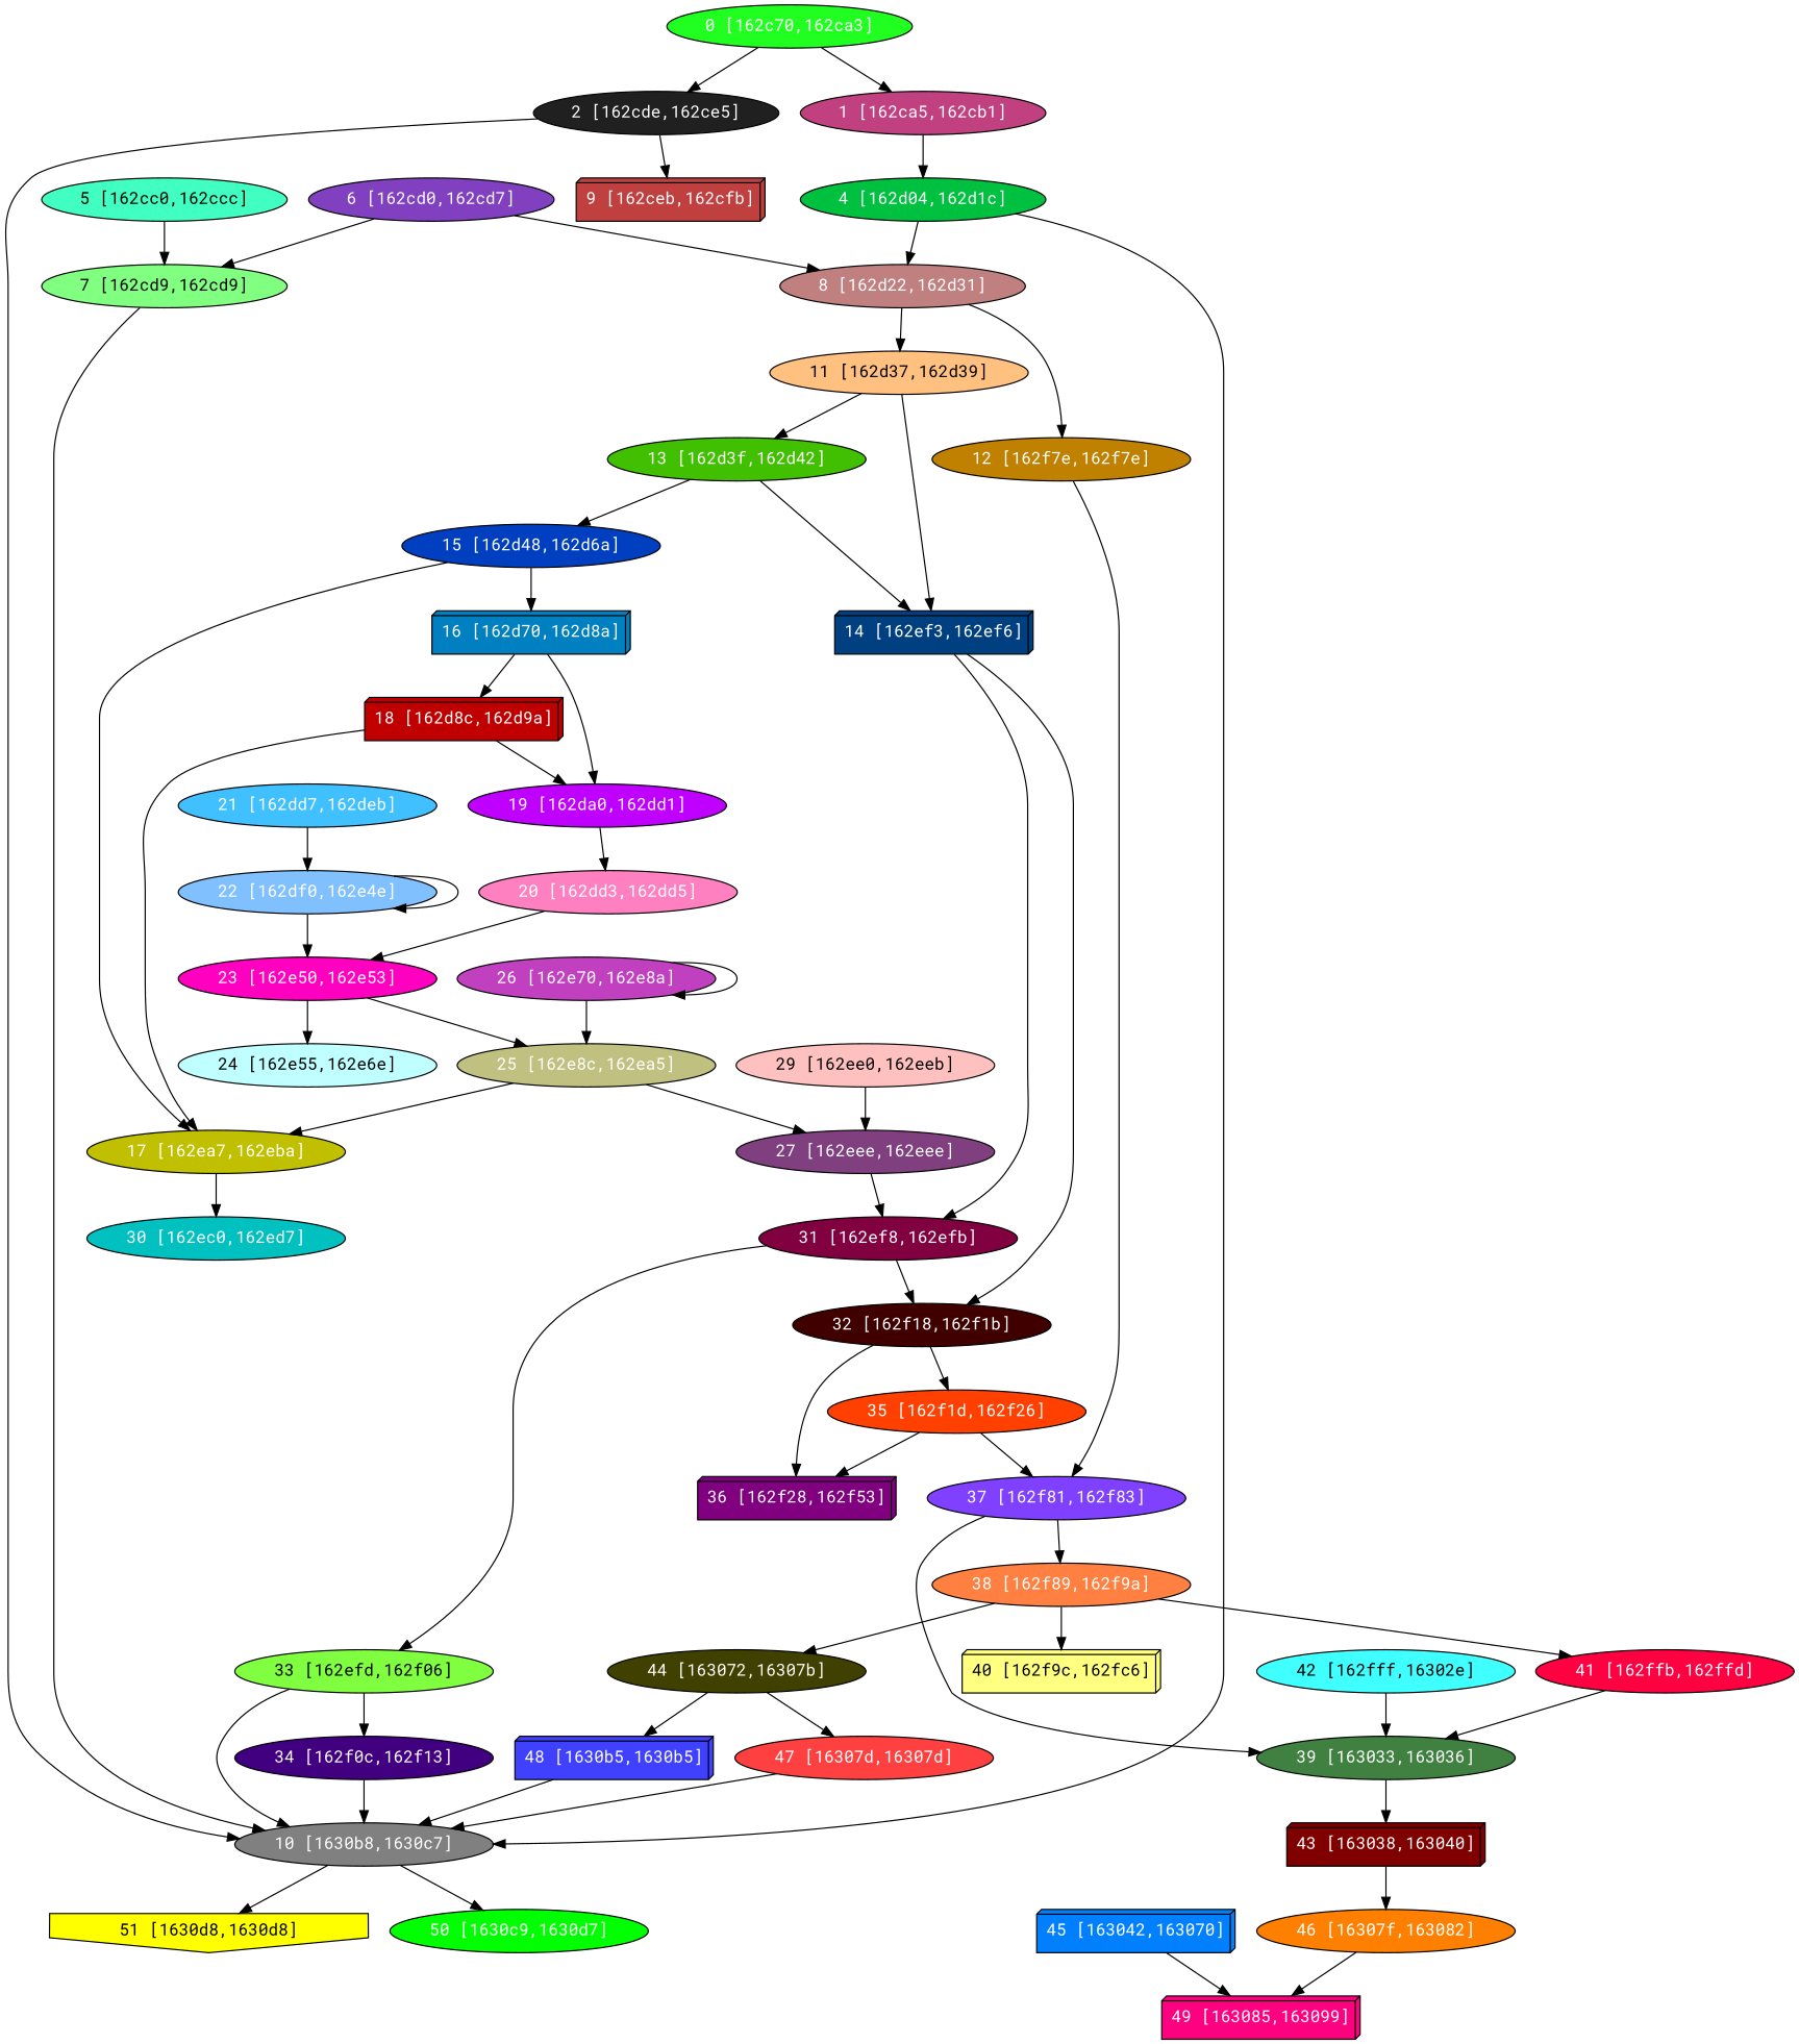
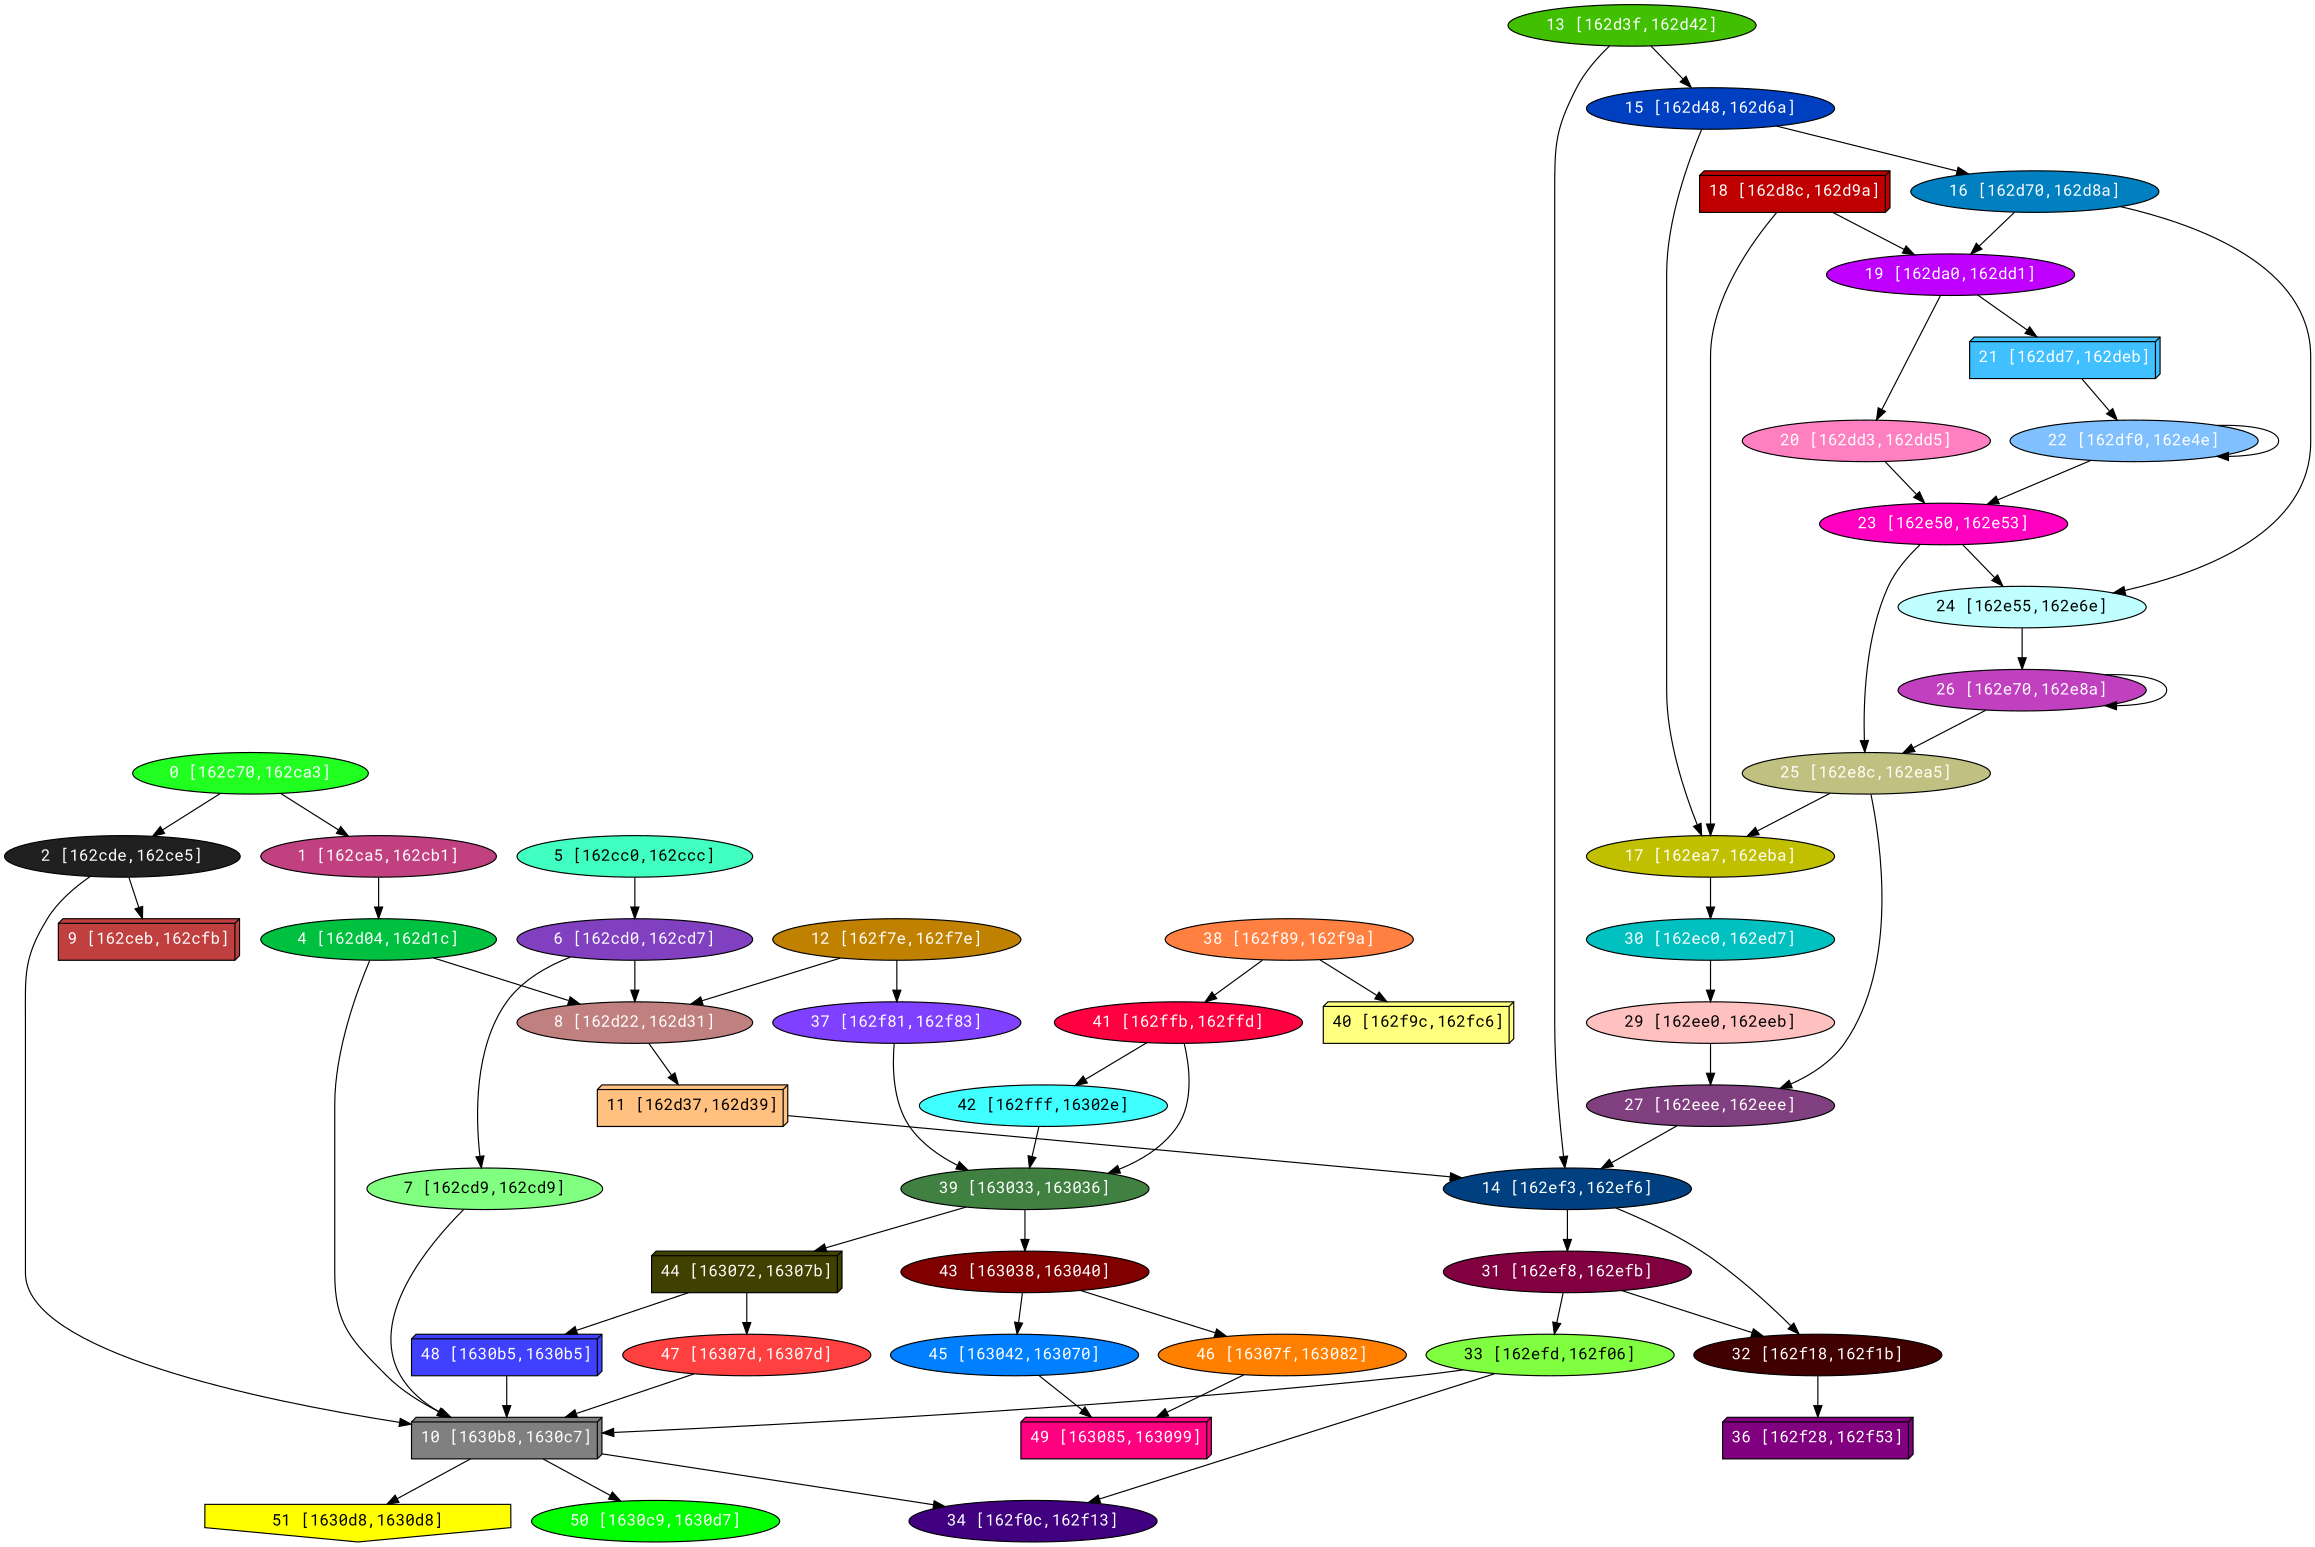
  digraph {
    fontname="Roboto Mono"
    node [fontcolor="#ffffff" fontname="Roboto Mono" shape=oval style=filled]
    edge [fontname="Roboto Mono"]
    n1 [fillcolor="#20FF20" label="0 [162c70,162ca3]"]
    n2 [fillcolor="#C04080" label="1 [162ca5,162cb1]"]
    n3 [fillcolor="#202020" label="2 [162cde,162ce5]"]
    n4 [fillcolor="#00C040" label="4 [162d04,162d1c]"]
    n5 [fillcolor="#C04040" label="9 [162ceb,162cfb]" shape=box3d]
-   n6 [fillcolor="#808080" label="10 [1630b8,1630c7]"]
+   n6 [fillcolor="#808080" label="10 [1630b8,1630c7]" shape=box3d]
    n7 [fillcolor="#C08080" label="8 [162d22,162d31]"]
    n8 [fillcolor="#00FF00" label="50 [1630c9,1630d7]"]
    n9 [fillcolor="#FFFF00" fontcolor="#000000" label="51 [1630d8,1630d8]" shape=invhouse]
    n10 [fillcolor="#40FFC0" fontcolor="#000000" label="5 [162cc0,162ccc]"]
    n11 [fillcolor="#8040C0" label="6 [162cd0,162cd7]"]
    n12 [fillcolor="#80FF80" fontcolor="#000000" label="7 [162cd9,162cd9]"]
-   n13 [fillcolor="#FFC080" fontcolor="#000000" label="11 [162d37,162d39]"]
+   n13 [fillcolor="#FFC080" fontcolor="#000000" label="11 [162d37,162d39]" shape=box3d]
    n14 [fillcolor="#C08000" label="12 [162f7e,162f7e]"]
    n15 [fillcolor="#40C000" label="13 [162d3f,162d42]"]
-   n16 [fillcolor="#004080" label="14 [162ef3,162ef6]" shape=box3d]
+   n16 [fillcolor="#004080" label="14 [162ef3,162ef6]"]
    n17 [fillcolor="#8040FF" label="37 [162f81,162f83]"]
    n18 [fillcolor="#0040C0" label="15 [162d48,162d6a]"]
    n19 [fillcolor="#800040" label="31 [162ef8,162efb]"]
    n20 [fillcolor="#400000" label="32 [162f18,162f1b]"]
    n21 [fillcolor="#FF8040" label="38 [162f89,162f9a]"]
    n22 [fillcolor="#408040" label="39 [163033,163036]"]
-   n23 [fillcolor="#0080C0" label="16 [162d70,162d8a]" shape=box3d]
+   n23 [fillcolor="#0080C0" label="16 [162d70,162d8a]"]
    n24 [fillcolor="#C0C000" label="17 [162ea7,162eba]"]
    n25 [fillcolor="#80FF40" fontcolor="#000000" label="33 [162efd,162f06]"]
-   n26 [fillcolor="#FF4000" label="35 [162f1d,162f26]"]
    n27 [fillcolor="#800080" label="36 [162f28,162f53]" shape=box3d]
    n28 [fillcolor="#C00000" label="18 [162d8c,162d9a]" shape=box3d]
    n29 [fillcolor="#C000FF" label="19 [162da0,162dd1]"]
    n30 [fillcolor="#00C0C0" label="30 [162ec0,162ed7]"]
    n31 [fillcolor="#FF80C0" label="20 [162dd3,162dd5]"]
-   n32 [fillcolor="#40C0FF" label="21 [162dd7,162deb]"]
+   n32 [fillcolor="#40C0FF" label="21 [162dd7,162deb]" shape=box3d]
    n33 [fillcolor="#FFC0C0" fontcolor="#000000" label="29 [162ee0,162eeb]"]
    n34 [fillcolor="#FF00C0" label="23 [162e50,162e53]"]
    n35 [fillcolor="#80C0FF" label="22 [162df0,162e4e]"]
    n36 [fillcolor="#C0FFFF" fontcolor="#000000" label="24 [162e55,162e6e]"]
    n37 [fillcolor="#C0C080" label="25 [162e8c,162ea5]"]
    n38 [fillcolor="#C040C0" label="26 [162e70,162e8a]"]
    n39 [fillcolor="#804080" label="27 [162eee,162eee]"]
    n40 [fillcolor="#400080" label="34 [162f0c,162f13]"]
    n41 [fillcolor="#FFFF80" fontcolor="#000000" label="40 [162f9c,162fc6]" shape=box3d]
    n42 [fillcolor="#FF0040" label="41 [162ffb,162ffd]"]
-   n43 [fillcolor="#800000" label="43 [163038,163040]" shape=box3d]
-   n44 [fillcolor="#404000" label="44 [163072,16307b]"]
+   n43 [fillcolor="#800000" label="43 [163038,163040]"]
+   n44 [fillcolor="#404000" label="44 [163072,16307b]" shape=box3d]
    n45 [fillcolor="#40FFFF" fontcolor="#000000" label="42 [162fff,16302e]"]
-   n46 [fillcolor="#0080FF" label="45 [163042,163070]" shape=box3d]
+   n46 [fillcolor="#0080FF" label="45 [163042,163070]"]
    n47 [fillcolor="#FF8000" label="46 [16307f,163082]"]
    n48 [fillcolor="#FF4040" label="47 [16307d,16307d]"]
    n49 [fillcolor="#4040FF" label="48 [1630b5,1630b5]" shape=box3d]
    n50 [fillcolor="#FF0080" label="49 [163085,163099]" shape=box3d]
    n1 -> n2
    n1 -> n3
    n2 -> n4
    n3 -> n5
    n3 -> n6
    n4 -> n6
    n4 -> n7
    n6 -> n8
    n6 -> n9
    n7 -> n13
-   n7 -> n14
-   n10 -> n12
+   n14 -> n7
+   n10 -> n11
    n11 -> n7
    n11 -> n12
    n12 -> n6
-   n13 -> n15
    n13 -> n16
    n14 -> n17
    n15 -> n16
    n15 -> n18
    n16 -> n19
    n16 -> n20
-   n17 -> n21
    n17 -> n22
    n18 -> n23
    n18 -> n24
    n19 -> n20
    n19 -> n25
-   n20 -> n26
    n20 -> n27
    n21 -> n41
    n21 -> n42
    n22 -> n43
-   n21 -> n44
-   n23 -> n28
+   n22 -> n44
+   n23 -> n36
    n23 -> n29
    n24 -> n30
    n25 -> n6
    n25 -> n40
-   n26 -> n17
-   n26 -> n27
    n28 -> n24
    n28 -> n29
    n29 -> n31
+   n29 -> n32
+   n30 -> n33
    n31 -> n34
    n32 -> n35
    n33 -> n39
    n34 -> n36
    n34 -> n37
    n35 -> n34
    n35 -> n35
+   n36 -> n38
    n37 -> n24
    n37 -> n39
    n38 -> n37
    n38 -> n38
-   n39 -> n19
-   n40 -> n6
+   n39 -> n16
+   n6 -> n40
    n42 -> n22
+   n42 -> n45
+   n43 -> n46
    n43 -> n47
    n44 -> n48
    n44 -> n49
    n45 -> n22
    n46 -> n50
    n47 -> n50
    n48 -> n6
    n49 -> n6
  }
